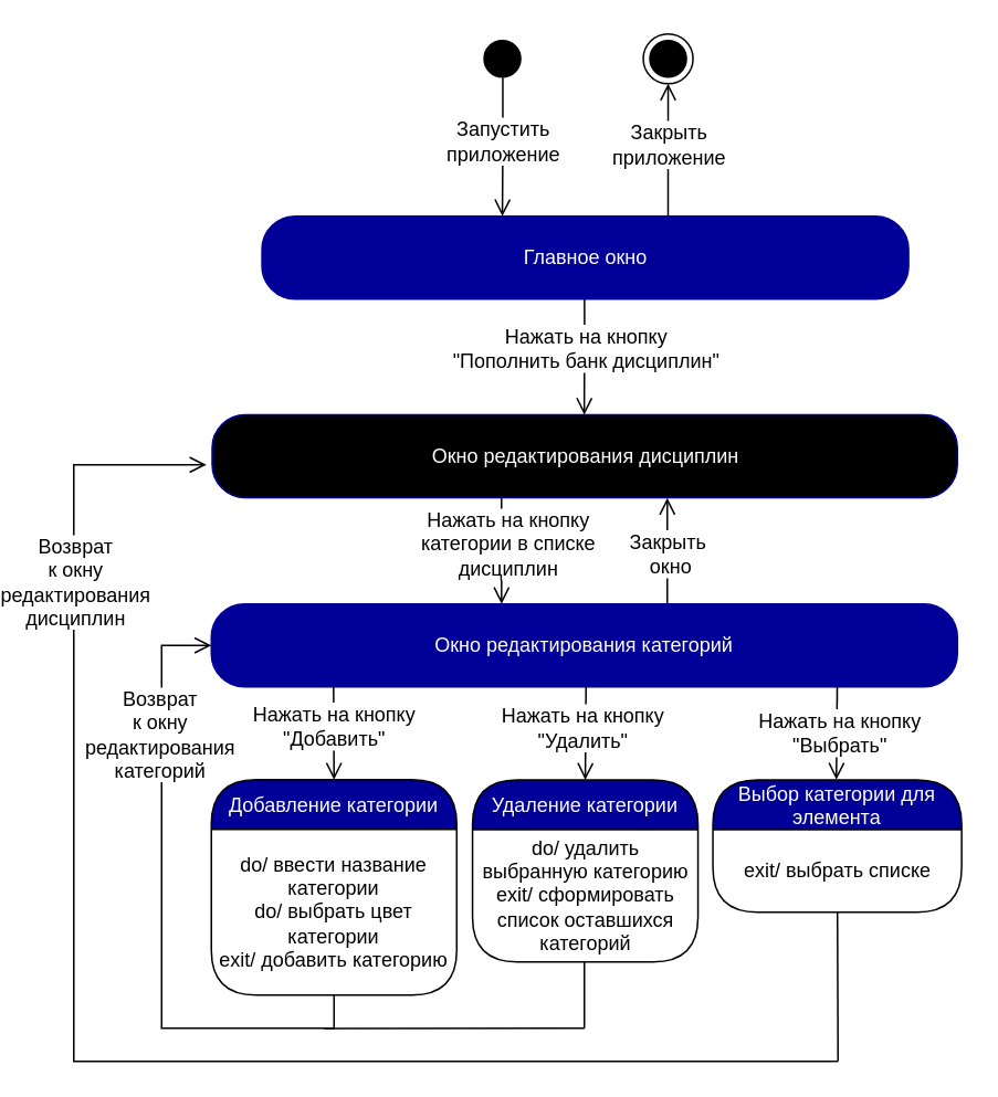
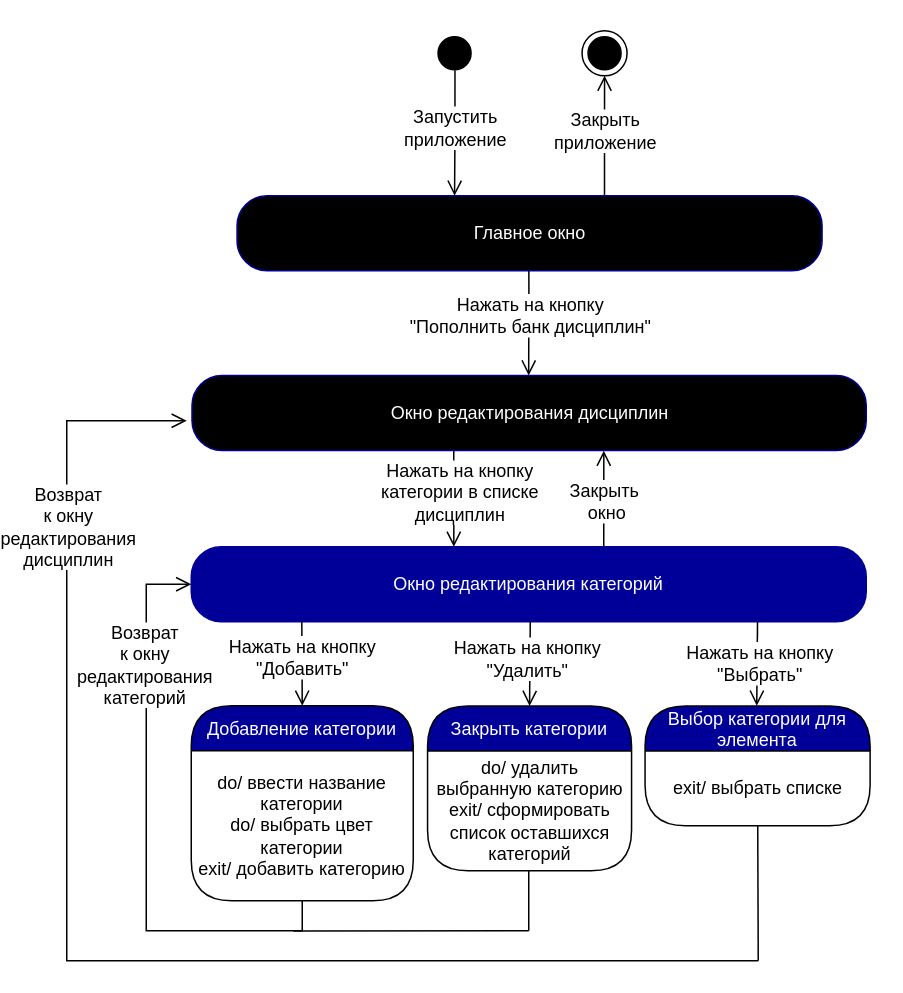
  <mxCell id="0" />
  <mxCell id="1" parent="0" />
  <mxCell id="2" value="" style="ellipse;html=1;shape=startState;fillColor=#000000;strokeColor=#000000;fontColor=#000099;" parent="1" vertex="1"><mxGeometry x="263.54" y="20" width="30" height="30" as="geometry" /></mxCell>
  <mxCell id="3" value="&lt;font style=&quot;font-size: 12px&quot;&gt;Запустить &lt;br&gt;приложение&lt;/font&gt;" style="edgeStyle=orthogonalEdgeStyle;html=1;verticalAlign=bottom;endArrow=open;endSize=8;strokeColor=#030000;rounded=0;exitX=0.509;exitY=0.876;exitDx=0;exitDy=0;exitPerimeter=0;spacingBottom=-14;fontSize=10;" parent="1" source="2" edge="1"><mxGeometry relative="1" as="geometry"><mxPoint x="278.54" y="130" as="targetPoint" /><mxPoint x="248.54" y="90" as="sourcePoint" /></mxGeometry></mxCell>
  <mxCell id="4" value="&lt;font style=&quot;font-size: 12px&quot;&gt;Закрыть&lt;br&gt;приложение&lt;/font&gt;" style="edgeStyle=orthogonalEdgeStyle;html=1;verticalAlign=bottom;endArrow=open;endSize=8;strokeColor=#030000;rounded=0;spacingBottom=-14;fontSize=10;entryX=0.5;entryY=1;entryDx=0;entryDy=0;exitX=0.781;exitY=0;exitDx=0;exitDy=0;exitPerimeter=0;" parent="1" target="5" edge="1"><mxGeometry relative="1" as="geometry"><mxPoint x="473.54" y="100" as="targetPoint" /><mxPoint x="378.5" y="130" as="sourcePoint" /><Array as="points"><mxPoint x="378.54" y="90" /><mxPoint x="378.54" y="90" /></Array></mxGeometry></mxCell>
  <mxCell id="5" value="" style="ellipse;html=1;shape=endState;fillColor=#000000;strokeColor=#030000;" parent="1" vertex="1"><mxGeometry x="363.54" y="20" width="30" height="30" as="geometry" /></mxCell>
- <mxCell id="6" value="Главное окно" style="rounded=1;whiteSpace=wrap;html=1;arcSize=40;fontColor=#FFFFFF;fillColor=#000099;strokeColor=#000099;" parent="1" vertex="1"><mxGeometry x="133.54" y="130" width="390" height="50" as="geometry" /></mxCell>
+ <mxCell id="6" value="Главное окно" style="rounded=1;whiteSpace=wrap;html=1;arcSize=40;fontColor=#FFFFFF;fillColor=#000000;strokeColor=#000099;" parent="1" vertex="1"><mxGeometry x="133.54" y="130" width="390" height="50" as="geometry" /></mxCell>
  <mxCell id="7" value="" style="edgeStyle=orthogonalEdgeStyle;html=1;verticalAlign=bottom;endArrow=open;endSize=8;strokeColor=#000000;rounded=0;fontSize=10;exitX=0.097;exitY=1.006;exitDx=0;exitDy=0;exitPerimeter=0;entryX=0.154;entryY=0;entryDx=0;entryDy=0;entryPerimeter=0;" parent="1" edge="1"><mxGeometry relative="1" as="geometry"><mxPoint x="327.953" y="249.82" as="targetPoint" /><mxPoint x="328.06" y="180.12" as="sourcePoint" /><Array as="points"><mxPoint x="327.89" y="189.82" /></Array></mxGeometry></mxCell>
  <mxCell id="8" value="Нажать на кнопку&lt;br&gt;&quot;Пополнить банк дисциплин&quot;" style="edgeLabel;html=1;align=center;verticalAlign=middle;resizable=0;points=[];fontSize=12;" parent="7" vertex="1" connectable="0"><mxGeometry x="-0.252" y="2" relative="1" as="geometry"><mxPoint x="-2" y="3" as="offset" /></mxGeometry></mxCell>
  <mxCell id="9" value="Окно редактирования дисциплин" style="rounded=1;whiteSpace=wrap;html=1;arcSize=40;fontColor=#FFFFFF;fillColor=#000000;strokeColor=#000099;" parent="1" vertex="1"><mxGeometry x="103.5" y="249.82" width="449.5" height="50" as="geometry" /></mxCell>
  <mxCell id="10" value="Окно редактирования категорий" style="rounded=1;whiteSpace=wrap;html=1;arcSize=40;fontColor=#FFFFFF;fillColor=#000099;strokeColor=#000099;" parent="1" vertex="1"><mxGeometry x="103" y="364" width="450" height="50" as="geometry" /></mxCell>
  <mxCell id="11" value="" style="edgeStyle=orthogonalEdgeStyle;html=1;verticalAlign=bottom;endArrow=open;endSize=8;strokeColor=#000000;rounded=0;fontSize=10;exitX=0.477;exitY=1.04;exitDx=0;exitDy=0;exitPerimeter=0;" parent="1" edge="1"><mxGeometry relative="1" as="geometry"><mxPoint x="278.04" y="364" as="targetPoint" /><mxPoint x="277.545" y="299.82" as="sourcePoint" /><Array as="points"><mxPoint x="277.95" y="363.82" /></Array></mxGeometry></mxCell>
  <mxCell id="12" value="Нажать на кнопку &lt;br&gt;категории в списке &lt;br&gt;дисциплин" style="edgeLabel;html=1;align=center;verticalAlign=middle;resizable=0;points=[];fontSize=12;" parent="11" vertex="1" connectable="0"><mxGeometry x="-0.252" y="2" relative="1" as="geometry"><mxPoint x="1" y="4" as="offset" /></mxGeometry></mxCell>
  <mxCell id="13" value="" style="edgeStyle=orthogonalEdgeStyle;html=1;verticalAlign=bottom;endArrow=open;endSize=8;strokeColor=#000000;rounded=0;fontSize=10;" parent="1" edge="1"><mxGeometry relative="1" as="geometry"><mxPoint x="378.04" y="300" as="targetPoint" /><mxPoint x="378.04" y="333.21" as="sourcePoint" /><Array as="points"><mxPoint x="377.54" y="364.03" /></Array></mxGeometry></mxCell>
  <mxCell id="14" value="Закрыть&amp;nbsp;&lt;br&gt;окно" style="edgeLabel;html=1;align=center;verticalAlign=middle;resizable=0;points=[];fontSize=12;" parent="13" vertex="1" connectable="0"><mxGeometry x="-0.252" y="2" relative="1" as="geometry"><mxPoint x="3" y="-26" as="offset" /></mxGeometry></mxCell>
  <mxCell id="15" value="" style="edgeStyle=orthogonalEdgeStyle;html=1;verticalAlign=bottom;endArrow=open;endSize=8;strokeColor=#000000;rounded=0;fontSize=10;" parent="1" edge="1"><mxGeometry relative="1" as="geometry"><mxPoint x="177" y="470" as="targetPoint" /><mxPoint x="176.71" y="414" as="sourcePoint" /><Array as="points"><mxPoint x="176.71" y="414" /></Array></mxGeometry></mxCell>
  <mxCell id="16" value="Нажать на кнопку&lt;br&gt;&quot;Добавить&quot;" style="edgeLabel;html=1;align=center;verticalAlign=middle;resizable=0;points=[];fontSize=12;" parent="15" vertex="1" connectable="0"><mxGeometry x="-0.252" y="2" relative="1" as="geometry"><mxPoint x="-2" y="3" as="offset" /></mxGeometry></mxCell>
  <mxCell id="17" value="Добавление категории" style="swimlane;fontStyle=0;align=center;verticalAlign=middle;childLayout=stackLayout;horizontal=1;startSize=30;horizontalStack=0;resizeParent=0;resizeLast=1;container=0;fontColor=#FFFFFF;collapsible=0;rounded=1;arcSize=30;strokeColor=#030000;fillColor=#000099;swimlaneFillColor=#FFFFFF;dropTarget=0;fontSize=12;" parent="1" vertex="1"><mxGeometry x="103" y="470" width="148" height="130" as="geometry" /></mxCell>
  <mxCell id="18" value="do/ ввести название категории&lt;br&gt;do/ выбрать цвет категории&lt;br&gt;exit/ добавить категорию" style="text;html=1;strokeColor=none;fillColor=none;align=center;verticalAlign=middle;spacingLeft=4;spacingRight=4;whiteSpace=wrap;overflow=hidden;rotatable=0;fontColor=#000000;fontSize=12;" parent="17" vertex="1"><mxGeometry y="30" width="148" height="100" as="geometry" /></mxCell>
  <mxCell id="19" value="" style="edgeStyle=orthogonalEdgeStyle;html=1;verticalAlign=bottom;endArrow=open;endSize=8;strokeColor=#000000;rounded=0;fontSize=10;entryX=0.5;entryY=0;entryDx=0;entryDy=0;" parent="1" target="21" edge="1"><mxGeometry relative="1" as="geometry"><mxPoint x="325.31" y="473.18" as="targetPoint" /><mxPoint x="329" y="414" as="sourcePoint" /><Array as="points"><mxPoint x="329" y="414" /><mxPoint x="329" y="470" /></Array></mxGeometry></mxCell>
  <mxCell id="20" value="Нажать на кнопку&lt;br&gt;&quot;Удалить&quot;" style="edgeLabel;html=1;align=center;verticalAlign=middle;resizable=0;points=[];fontSize=12;" parent="19" vertex="1" connectable="0"><mxGeometry x="-0.252" y="2" relative="1" as="geometry"><mxPoint x="-4" y="3" as="offset" /></mxGeometry></mxCell>
- <mxCell id="21" value="Удаление категории" style="swimlane;fontStyle=0;align=center;verticalAlign=middle;childLayout=stackLayout;horizontal=1;startSize=30;horizontalStack=0;resizeParent=0;resizeLast=1;container=0;fontColor=#FFFFFF;collapsible=0;rounded=1;arcSize=30;strokeColor=#030000;fillColor=#000099;swimlaneFillColor=#FFFFFF;dropTarget=0;fontSize=12;" parent="1" vertex="1"><mxGeometry x="260.54" y="470.12" width="136" height="109.88" as="geometry" /></mxCell>
+ <mxCell id="21" value="Закрыть категории" style="swimlane;fontStyle=0;align=center;verticalAlign=middle;childLayout=stackLayout;horizontal=1;startSize=30;horizontalStack=0;resizeParent=0;resizeLast=1;container=0;fontColor=#FFFFFF;collapsible=0;rounded=1;arcSize=30;strokeColor=#030000;fillColor=#000099;swimlaneFillColor=#FFFFFF;dropTarget=0;fontSize=12;" parent="1" vertex="1"><mxGeometry x="260.54" y="470.12" width="136" height="109.88" as="geometry" /></mxCell>
  <mxCell id="22" value="do/ удалить выбранную категорию&lt;br&gt;exit/ сформировать список оставшихся категорий" style="text;html=1;strokeColor=none;fillColor=none;align=center;verticalAlign=middle;spacingLeft=4;spacingRight=4;whiteSpace=wrap;overflow=hidden;rotatable=0;fontColor=#000000;fontSize=12;" parent="21" vertex="1"><mxGeometry y="30" width="136" height="79.88" as="geometry" /></mxCell>
  <mxCell id="23" value="Выбор категории для&#10;элемента" style="swimlane;fontStyle=0;align=center;verticalAlign=middle;childLayout=stackLayout;horizontal=1;startSize=30;horizontalStack=0;resizeParent=0;resizeLast=1;container=0;fontColor=#FFFFFF;collapsible=0;rounded=1;arcSize=30;strokeColor=#030000;fillColor=#000099;swimlaneFillColor=#FFFFFF;dropTarget=0;fontSize=12;" parent="1" vertex="1"><mxGeometry x="405.54" y="470.12" width="150.04" height="79.88" as="geometry" /></mxCell>
  <mxCell id="24" value="exit/ выбрать списке" style="text;html=1;strokeColor=none;fillColor=none;align=center;verticalAlign=middle;spacingLeft=4;spacingRight=4;whiteSpace=wrap;overflow=hidden;rotatable=0;fontColor=#000000;fontSize=12;" parent="23" vertex="1"><mxGeometry y="30" width="150.04" height="50" as="geometry" /></mxCell>
  <mxCell id="25" value="exit/ банк добавленных блоков" style="text;html=1;strokeColor=none;fillColor=none;align=center;verticalAlign=middle;spacingLeft=4;spacingRight=4;whiteSpace=wrap;overflow=hidden;rotatable=0;fontColor=#000000;fontSize=12;" parent="23" vertex="1"><mxGeometry y="80" width="150.04" height="-0.12" as="geometry" /></mxCell>
  <mxCell id="26" value="" style="edgeStyle=orthogonalEdgeStyle;html=1;verticalAlign=bottom;endArrow=open;endSize=8;strokeColor=#000000;rounded=0;fontSize=10;" parent="1" edge="1"><mxGeometry relative="1" as="geometry"><mxPoint x="100" y="280" as="targetPoint" /><mxPoint x="481" y="640" as="sourcePoint" /><Array as="points"><mxPoint x="20" y="640" /><mxPoint x="20" y="280" /></Array></mxGeometry></mxCell>
  <mxCell id="27" value="Возврат&lt;br&gt;к окну&lt;br&gt;редактирования&lt;br&gt;дисциплин" style="edgeLabel;html=1;align=center;verticalAlign=middle;resizable=0;points=[];fontSize=12;" parent="26" vertex="1" connectable="0"><mxGeometry x="0.379" y="-1" relative="1" as="geometry"><mxPoint x="-1" y="-130" as="offset" /></mxGeometry></mxCell>
  <mxCell id="28" value="" style="edgeStyle=orthogonalEdgeStyle;html=1;verticalAlign=bottom;endArrow=open;endSize=8;strokeColor=#000000;rounded=0;fontSize=10;" parent="1" edge="1"><mxGeometry relative="1" as="geometry"><mxPoint x="480" y="470" as="targetPoint" /><mxPoint x="480.49" y="424" as="sourcePoint" /><Array as="points"><mxPoint x="480.81" y="414" /></Array></mxGeometry></mxCell>
  <mxCell id="29" value="Нажать на кнопку&lt;br&gt;&quot;Выбрать&quot;" style="edgeLabel;html=1;align=center;verticalAlign=middle;resizable=0;points=[];fontSize=12;" parent="28" vertex="1" connectable="0"><mxGeometry x="-0.252" y="2" relative="1" as="geometry"><mxPoint x="-1" y="12" as="offset" /></mxGeometry></mxCell>
  <mxCell id="30" value="" style="edgeStyle=orthogonalEdgeStyle;html=1;verticalAlign=bottom;endArrow=open;endSize=8;strokeColor=#000000;rounded=0;fontSize=10;exitX=0.5;exitY=1;exitDx=0;exitDy=0;entryX=0;entryY=0.5;entryDx=0;entryDy=0;" parent="1" source="18" target="10" edge="1"><mxGeometry relative="1" as="geometry"><mxPoint x="-457" y="160" as="targetPoint" /><mxPoint x="493" y="700" as="sourcePoint" /><Array as="points"><mxPoint x="177" y="620" /><mxPoint x="73" y="620" /><mxPoint x="73" y="389" /></Array></mxGeometry></mxCell>
  <mxCell id="31" value="Возврат&lt;br style=&quot;font-size: 12px&quot;&gt;к окну&lt;br&gt;редактирования&lt;br&gt;категорий" style="edgeLabel;html=1;align=center;verticalAlign=middle;resizable=0;points=[];fontSize=12;labelBackgroundColor=default;" parent="30" vertex="1" connectable="0"><mxGeometry x="0.354" y="-1" relative="1" as="geometry"><mxPoint x="-3" y="-41" as="offset" /></mxGeometry></mxCell>
  <mxCell id="32" value="" style="endArrow=none;html=1;rounded=0;fontSize=12;" parent="1" edge="1"><mxGeometry width="50" height="50" relative="1" as="geometry"><mxPoint x="328" y="620" as="sourcePoint" /><mxPoint x="328" y="580" as="targetPoint" /></mxGeometry></mxCell>
  <mxCell id="33" value="" style="endArrow=none;html=1;rounded=0;fontSize=12;" parent="1" target="24" edge="1"><mxGeometry width="50" height="50" relative="1" as="geometry"><mxPoint x="481" y="640" as="sourcePoint" /><mxPoint x="483" y="550.36" as="targetPoint" /></mxGeometry></mxCell>
  <mxCell id="34" value="" style="endArrow=none;html=1;rounded=0;fontSize=12;" parent="1" edge="1"><mxGeometry width="50" height="50" relative="1" as="geometry"><mxPoint x="171" y="620.18" as="sourcePoint" /><mxPoint x="328" y="620" as="targetPoint" /></mxGeometry></mxCell>
